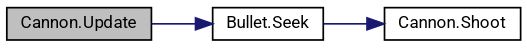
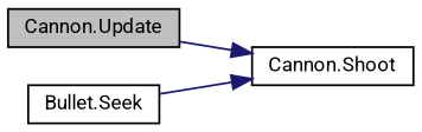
  digraph {
    fontname=Roboto
    rankdir=LR
    node [color=black fillcolor=white fontname=Roboto fontsize=10 shape=record style=filled]
    edge [color=midnightblue fontname=Roboto fontsize=10 labelfontname=Helvetica labelfontsize=10 style=solid]
    n1 [fillcolor=grey75 fontcolor=black height=0.2 label="Cannon.Update" width=0.4]
    n2 [height=0.2 label="Cannon.Shoot" width=0.4]
    n3 [height=0.2 label="Bullet.Seek" width=0.4]
-   n1 -> n3
+   n1 -> n2
    n3 -> n2
  }
